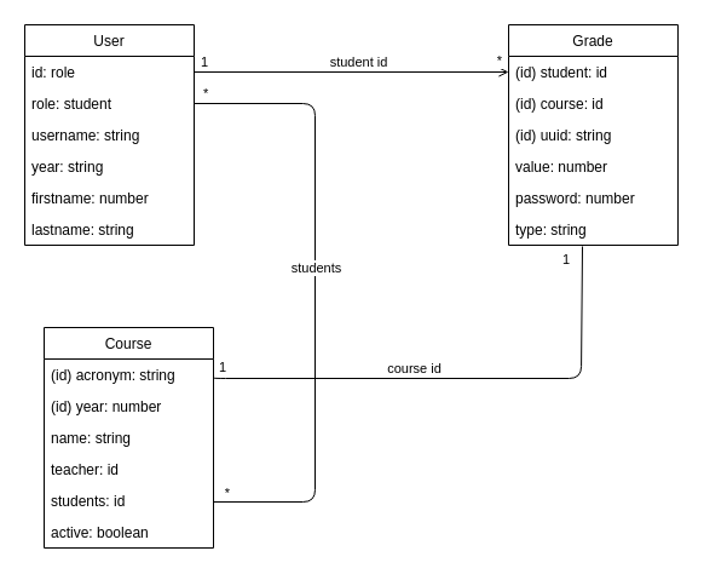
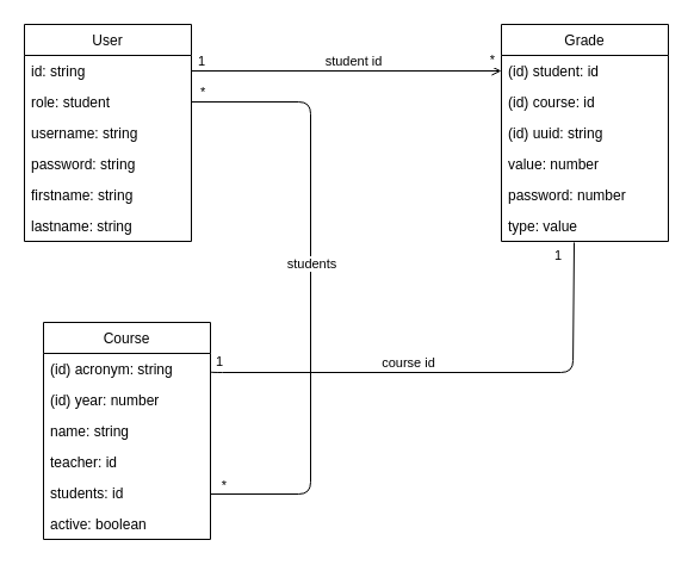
  <mxCell id="0" />
  <mxCell id="1" parent="0" />
  <mxCell id="2" value="" style="endArrow=none;html=1;edgeStyle=orthogonalEdgeStyle;entryX=1;entryY=0.5;entryDx=0;entryDy=0;exitX=1;exitY=0.5;exitDx=0;exitDy=0;" parent="1" source="8" edge="1"><mxGeometry relative="1" as="geometry"><mxPoint x="190" y="90" as="sourcePoint" /><mxPoint x="176" y="414" as="targetPoint" /><Array as="points"><mxPoint x="260" y="85" /><mxPoint x="260" y="414" /></Array></mxGeometry></mxCell>
  <mxCell id="3" value="*" style="edgeLabel;resizable=0;html=1;align=left;verticalAlign=bottom;" parent="2" connectable="0" vertex="1"><mxGeometry x="-1" relative="1" as="geometry"><mxPoint x="6" as="offset" /></mxGeometry></mxCell>
  <mxCell id="4" value="*" style="edgeLabel;resizable=0;html=1;align=right;verticalAlign=bottom;" parent="2" connectable="0" vertex="1"><mxGeometry x="1" relative="1" as="geometry"><mxPoint x="13.94" y="0.9" as="offset" /></mxGeometry></mxCell>
  <mxCell id="5" value="students" style="edgeLabel;html=1;align=center;verticalAlign=middle;resizable=0;points=[];" parent="2" vertex="1" connectable="0"><mxGeometry x="0.32" y="-2" relative="1" as="geometry"><mxPoint x="2" y="-104" as="offset" /></mxGeometry></mxCell>
  <mxCell id="6" value="User" style="swimlane;fontStyle=0;childLayout=stackLayout;horizontal=1;startSize=26;fillColor=none;horizontalStack=0;resizeParent=1;resizeParentMax=0;resizeLast=0;collapsible=1;marginBottom=0;" parent="1" vertex="1"><mxGeometry x="20" y="20" width="140" height="182" as="geometry" /></mxCell>
- <mxCell id="7" value="id: role" style="text;strokeColor=none;fillColor=none;align=left;verticalAlign=top;spacingLeft=4;spacingRight=4;overflow=hidden;rotatable=0;points=[[0,0.5],[1,0.5]];portConstraint=eastwest;" parent="6" vertex="1"><mxGeometry y="26" width="140" height="26" as="geometry" /></mxCell>
+ <mxCell id="7" value="id: string" style="text;strokeColor=none;fillColor=none;align=left;verticalAlign=top;spacingLeft=4;spacingRight=4;overflow=hidden;rotatable=0;points=[[0,0.5],[1,0.5]];portConstraint=eastwest;" parent="6" vertex="1"><mxGeometry y="26" width="140" height="26" as="geometry" /></mxCell>
  <mxCell id="8" value="role: student" style="text;strokeColor=none;fillColor=none;align=left;verticalAlign=top;spacingLeft=4;spacingRight=4;overflow=hidden;rotatable=0;points=[[0,0.5],[1,0.5]];portConstraint=eastwest;" parent="6" vertex="1"><mxGeometry y="52" width="140" height="26" as="geometry" /></mxCell>
  <mxCell id="9" value="username: string" style="text;strokeColor=none;fillColor=none;align=left;verticalAlign=top;spacingLeft=4;spacingRight=4;overflow=hidden;rotatable=0;points=[[0,0.5],[1,0.5]];portConstraint=eastwest;" parent="6" vertex="1"><mxGeometry y="78" width="140" height="26" as="geometry" /></mxCell>
- <mxCell id="10" value="year: string" style="text;strokeColor=none;fillColor=none;align=left;verticalAlign=top;spacingLeft=4;spacingRight=4;overflow=hidden;rotatable=0;points=[[0,0.5],[1,0.5]];portConstraint=eastwest;" parent="6" vertex="1"><mxGeometry y="104" width="140" height="26" as="geometry" /></mxCell>
- <mxCell id="11" value="firstname: number" style="text;strokeColor=none;fillColor=none;align=left;verticalAlign=top;spacingLeft=4;spacingRight=4;overflow=hidden;rotatable=0;points=[[0,0.5],[1,0.5]];portConstraint=eastwest;" parent="6" vertex="1"><mxGeometry y="130" width="140" height="26" as="geometry" /></mxCell>
+ <mxCell id="10" value="password: string" style="text;strokeColor=none;fillColor=none;align=left;verticalAlign=top;spacingLeft=4;spacingRight=4;overflow=hidden;rotatable=0;points=[[0,0.5],[1,0.5]];portConstraint=eastwest;" parent="6" vertex="1"><mxGeometry y="104" width="140" height="26" as="geometry" /></mxCell>
+ <mxCell id="11" value="firstname: string" style="text;strokeColor=none;fillColor=none;align=left;verticalAlign=top;spacingLeft=4;spacingRight=4;overflow=hidden;rotatable=0;points=[[0,0.5],[1,0.5]];portConstraint=eastwest;" parent="6" vertex="1"><mxGeometry y="130" width="140" height="26" as="geometry" /></mxCell>
  <mxCell id="12" value="lastname: string" style="text;strokeColor=none;fillColor=none;align=left;verticalAlign=top;spacingLeft=4;spacingRight=4;overflow=hidden;rotatable=0;points=[[0,0.5],[1,0.5]];portConstraint=eastwest;" parent="6" vertex="1"><mxGeometry y="156" width="140" height="26" as="geometry" /></mxCell>
  <mxCell id="13" value="" style="endArrow=open;html=1;edgeStyle=orthogonalEdgeStyle;exitX=1;exitY=0.5;exitDx=0;exitDy=0;entryX=0;entryY=0.5;entryDx=0;entryDy=0;" parent="1" source="7" target="18" edge="1"><mxGeometry relative="1" as="geometry"><mxPoint x="300" y="60" as="sourcePoint" /><mxPoint x="460" y="60" as="targetPoint" /></mxGeometry></mxCell>
  <mxCell id="14" value="1" style="edgeLabel;resizable=0;html=1;align=left;verticalAlign=bottom;" parent="13" connectable="0" vertex="1"><mxGeometry x="-1" relative="1" as="geometry"><mxPoint x="4" as="offset" /></mxGeometry></mxCell>
  <mxCell id="15" value="*" style="edgeLabel;resizable=0;html=1;align=right;verticalAlign=bottom;" parent="13" connectable="0" vertex="1"><mxGeometry x="1" relative="1" as="geometry"><mxPoint x="-5" y="-1" as="offset" /></mxGeometry></mxCell>
  <mxCell id="16" value="student id" style="edgeLabel;html=1;align=center;verticalAlign=middle;resizable=0;points=[];" parent="13" vertex="1" connectable="0"><mxGeometry x="-0.131" y="-2" relative="1" as="geometry"><mxPoint x="22" y="-11" as="offset" /></mxGeometry></mxCell>
  <mxCell id="17" value="Grade" style="swimlane;fontStyle=0;childLayout=stackLayout;horizontal=1;startSize=26;fillColor=none;horizontalStack=0;resizeParent=1;resizeParentMax=0;resizeLast=0;collapsible=1;marginBottom=0;" parent="1" vertex="1"><mxGeometry x="420" y="20" width="140" height="182" as="geometry" /></mxCell>
  <mxCell id="18" value="(id) student: id" style="text;strokeColor=none;fillColor=none;align=left;verticalAlign=top;spacingLeft=4;spacingRight=4;overflow=hidden;rotatable=0;points=[[0,0.5],[1,0.5]];portConstraint=eastwest;" parent="17" vertex="1"><mxGeometry y="26" width="140" height="26" as="geometry" /></mxCell>
  <mxCell id="19" value="(id) course: id" style="text;strokeColor=none;fillColor=none;align=left;verticalAlign=top;spacingLeft=4;spacingRight=4;overflow=hidden;rotatable=0;points=[[0,0.5],[1,0.5]];portConstraint=eastwest;" parent="17" vertex="1"><mxGeometry y="52" width="140" height="26" as="geometry" /></mxCell>
  <mxCell id="20" value="(id) uuid: string" style="text;strokeColor=none;fillColor=none;align=left;verticalAlign=top;spacingLeft=4;spacingRight=4;overflow=hidden;rotatable=0;points=[[0,0.5],[1,0.5]];portConstraint=eastwest;" parent="17" vertex="1"><mxGeometry y="78" width="140" height="26" as="geometry" /></mxCell>
  <mxCell id="21" value="value: number" style="text;strokeColor=none;fillColor=none;align=left;verticalAlign=top;spacingLeft=4;spacingRight=4;overflow=hidden;rotatable=0;points=[[0,0.5],[1,0.5]];portConstraint=eastwest;" parent="17" vertex="1"><mxGeometry y="104" width="140" height="26" as="geometry" /></mxCell>
  <mxCell id="22" value="password: number" style="text;strokeColor=none;fillColor=none;align=left;verticalAlign=top;spacingLeft=4;spacingRight=4;overflow=hidden;rotatable=0;points=[[0,0.5],[1,0.5]];portConstraint=eastwest;" parent="17" vertex="1"><mxGeometry y="130" width="140" height="26" as="geometry" /></mxCell>
- <mxCell id="23" value="type: string" style="text;strokeColor=none;fillColor=none;align=left;verticalAlign=top;spacingLeft=4;spacingRight=4;overflow=hidden;rotatable=0;points=[[0,0.5],[1,0.5]];portConstraint=eastwest;" parent="17" vertex="1"><mxGeometry y="156" width="140" height="26" as="geometry" /></mxCell>
+ <mxCell id="23" value="type: value" style="text;strokeColor=none;fillColor=none;align=left;verticalAlign=top;spacingLeft=4;spacingRight=4;overflow=hidden;rotatable=0;points=[[0,0.5],[1,0.5]];portConstraint=eastwest;" parent="17" vertex="1"><mxGeometry y="156" width="140" height="26" as="geometry" /></mxCell>
  <mxCell id="24" value="" style="endArrow=none;html=1;edgeStyle=orthogonalEdgeStyle;exitX=1;exitY=0.5;exitDx=0;exitDy=0;" parent="1" edge="1"><mxGeometry relative="1" as="geometry"><mxPoint x="176" y="311" as="sourcePoint" /><mxPoint x="481" y="203" as="targetPoint" /><Array as="points"><mxPoint x="176" y="312" /><mxPoint x="480" y="312" /></Array></mxGeometry></mxCell>
  <mxCell id="25" value="1" style="edgeLabel;resizable=0;html=1;align=left;verticalAlign=bottom;" parent="24" connectable="0" vertex="1"><mxGeometry x="-1" relative="1" as="geometry"><mxPoint x="3" as="offset" /></mxGeometry></mxCell>
  <mxCell id="26" value="1" style="edgeLabel;resizable=0;html=1;align=right;verticalAlign=bottom;" parent="24" connectable="0" vertex="1"><mxGeometry x="1" relative="1" as="geometry"><mxPoint x="-10.06" y="19" as="offset" /></mxGeometry></mxCell>
  <mxCell id="27" value="course id" style="edgeLabel;html=1;align=center;verticalAlign=middle;resizable=0;points=[];" parent="24" vertex="1" connectable="0"><mxGeometry x="-0.198" y="-2" relative="1" as="geometry"><mxPoint y="-11" as="offset" /></mxGeometry></mxCell>
  <mxCell id="28" value="Course" style="swimlane;fontStyle=0;childLayout=stackLayout;horizontal=1;startSize=26;fillColor=none;horizontalStack=0;resizeParent=1;resizeParentMax=0;resizeLast=0;collapsible=1;marginBottom=0;" parent="1" vertex="1"><mxGeometry x="36" y="270" width="140" height="182" as="geometry" /></mxCell>
  <mxCell id="29" value="(id) acronym: string" style="text;strokeColor=none;fillColor=none;align=left;verticalAlign=top;spacingLeft=4;spacingRight=4;overflow=hidden;rotatable=0;points=[[0,0.5],[1,0.5]];portConstraint=eastwest;" parent="28" vertex="1"><mxGeometry y="26" width="140" height="26" as="geometry" /></mxCell>
  <mxCell id="30" value="(id) year: number" style="text;strokeColor=none;fillColor=none;align=left;verticalAlign=top;spacingLeft=4;spacingRight=4;overflow=hidden;rotatable=0;points=[[0,0.5],[1,0.5]];portConstraint=eastwest;" parent="28" vertex="1"><mxGeometry y="52" width="140" height="26" as="geometry" /></mxCell>
  <mxCell id="31" value="name: string" style="text;strokeColor=none;fillColor=none;align=left;verticalAlign=top;spacingLeft=4;spacingRight=4;overflow=hidden;rotatable=0;points=[[0,0.5],[1,0.5]];portConstraint=eastwest;" parent="28" vertex="1"><mxGeometry y="78" width="140" height="26" as="geometry" /></mxCell>
  <mxCell id="32" value="teacher: id" style="text;strokeColor=none;fillColor=none;align=left;verticalAlign=top;spacingLeft=4;spacingRight=4;overflow=hidden;rotatable=0;points=[[0,0.5],[1,0.5]];portConstraint=eastwest;" parent="28" vertex="1"><mxGeometry y="104" width="140" height="26" as="geometry" /></mxCell>
  <mxCell id="33" value="students: id" style="text;strokeColor=none;fillColor=none;align=left;verticalAlign=top;spacingLeft=4;spacingRight=4;overflow=hidden;rotatable=0;points=[[0,0.5],[1,0.5]];portConstraint=eastwest;" parent="28" vertex="1"><mxGeometry y="130" width="140" height="26" as="geometry" /></mxCell>
  <mxCell id="34" value="active: boolean" style="text;strokeColor=none;fillColor=none;align=left;verticalAlign=top;spacingLeft=4;spacingRight=4;overflow=hidden;rotatable=0;points=[[0,0.5],[1,0.5]];portConstraint=eastwest;" parent="28" vertex="1"><mxGeometry y="156" width="140" height="26" as="geometry" /></mxCell>
